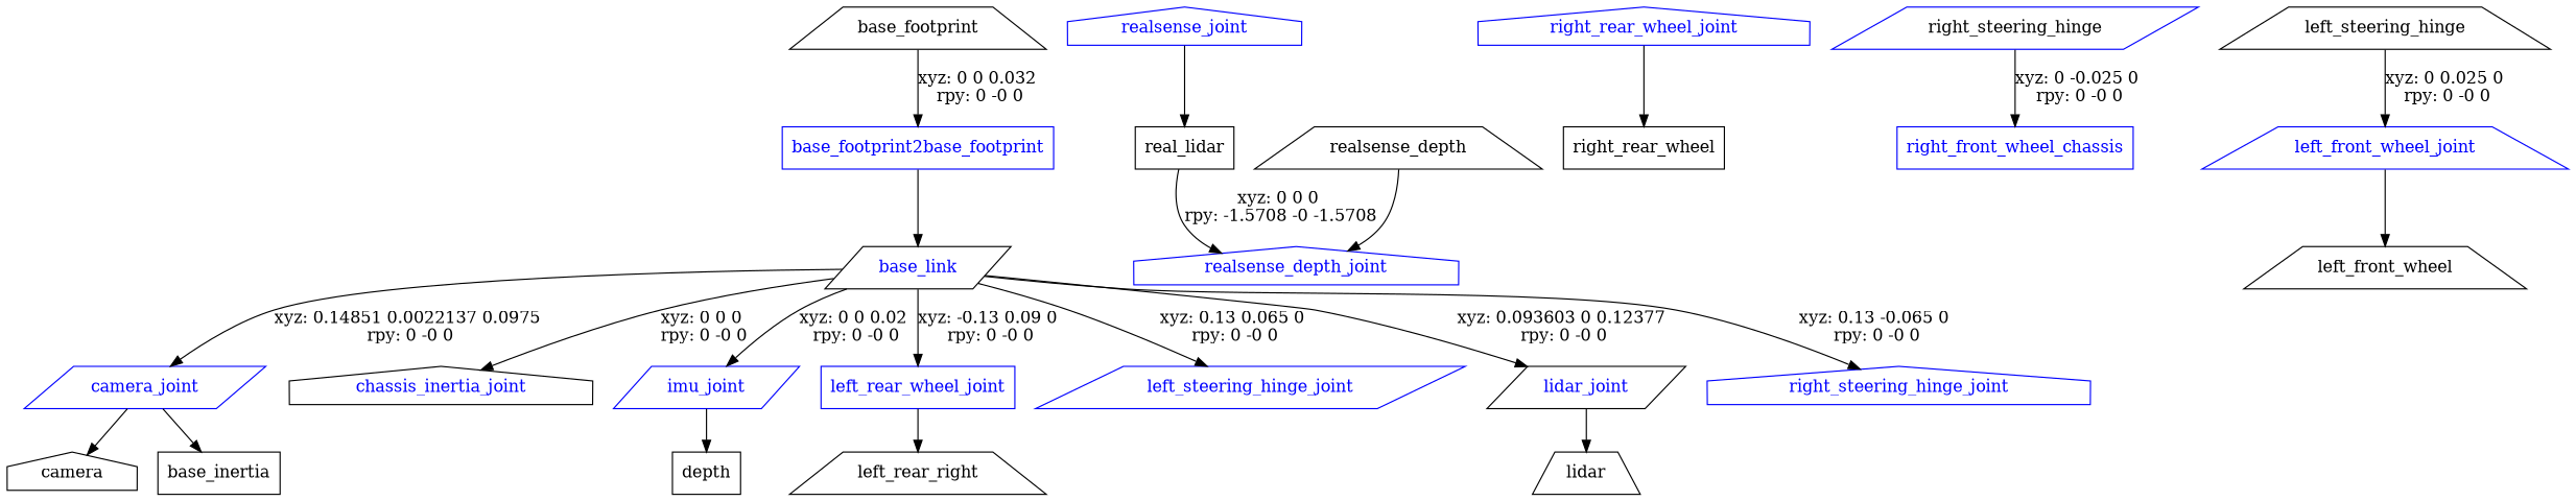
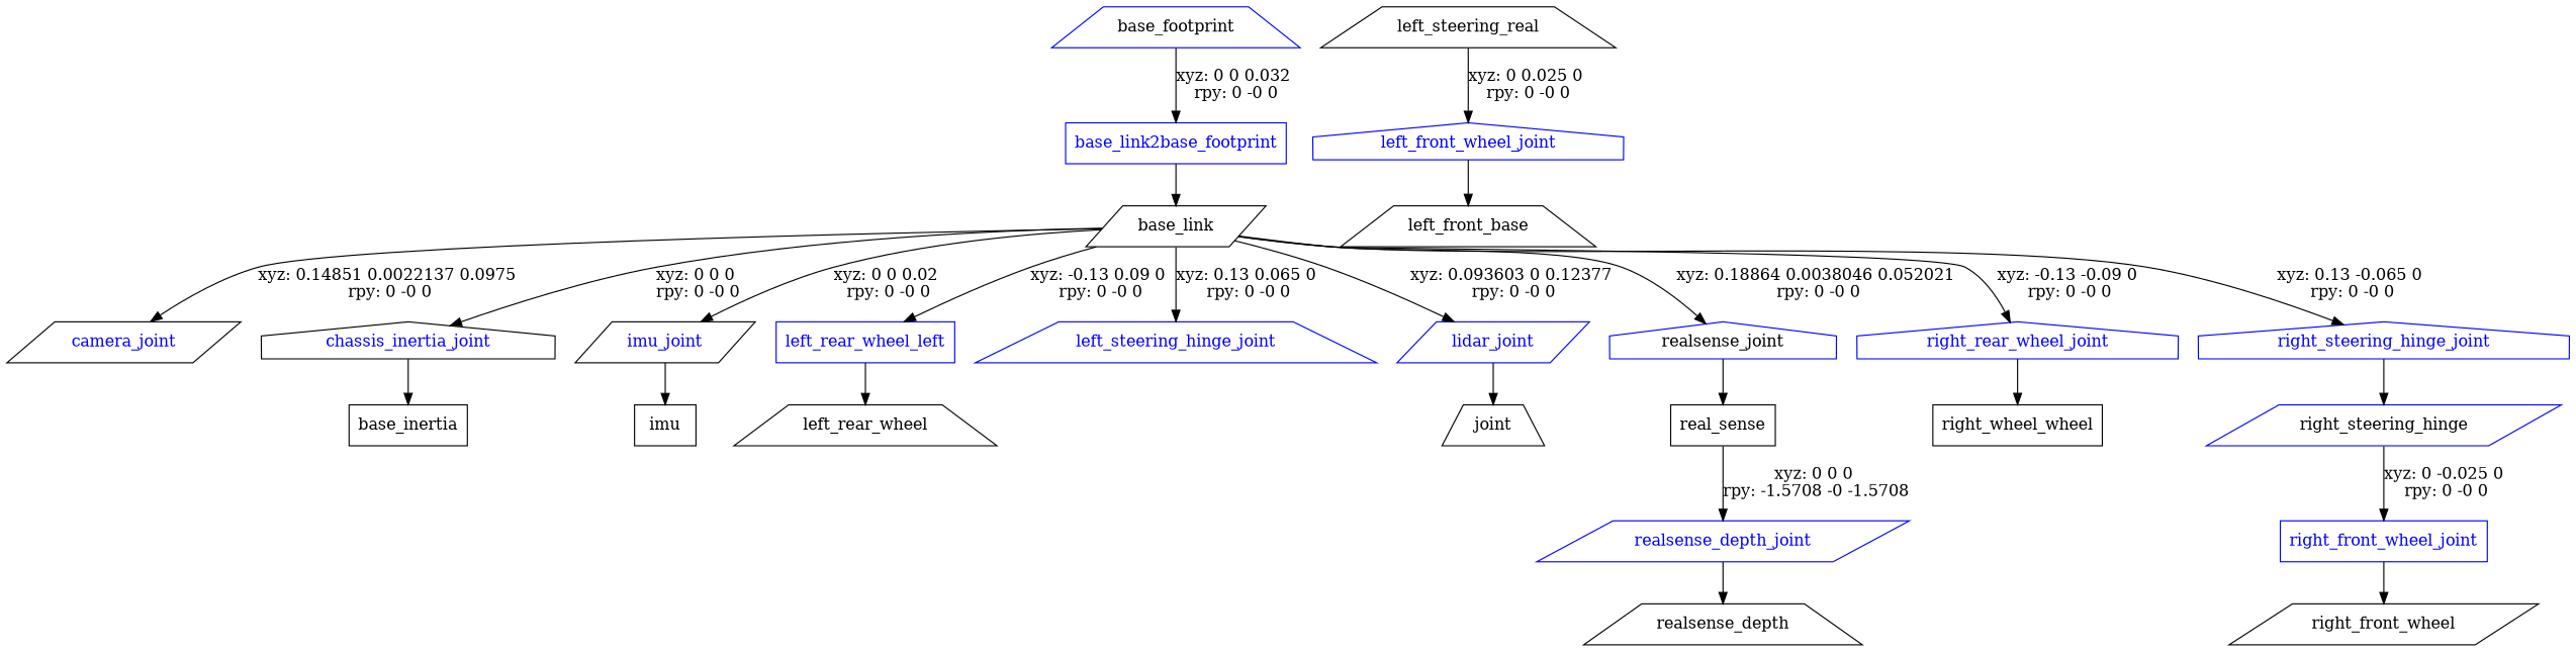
  digraph {
    node [shape=trapezium]
-   n1 [label=base_footprint]
-   base_link2base_footprint [color=blue fontcolor=blue shape=box label=base_footprint2base_footprint]
-   n3 [label=base_link shape=parallelogram fontcolor=blue]
-   camera_joint [color=blue fontcolor=blue shape=parallelogram]
+   n1 [label=base_footprint color=blue]
+   base_link2base_footprint [color=blue fontcolor=blue shape=box]
+   n3 [label=base_link shape=parallelogram]
+   camera_joint [color=black fontcolor=blue shape=parallelogram]
    chassis_inertia_joint [color=black fontcolor=blue shape=house]
-   imu_joint [color=blue fontcolor=blue shape=parallelogram]
-   left_rear_wheel_joint [color=blue fontcolor=blue shape=box]
-   left_steering_hinge_joint [color=blue fontcolor=blue shape=parallelogram]
-   lidar_joint [color=black fontcolor=blue shape=parallelogram]
-   realsense_joint [color=blue fontcolor=blue shape=house]
+   imu_joint [color=black fontcolor=blue shape=parallelogram]
+   left_rear_wheel_joint [color=blue fontcolor=blue shape=box label=left_rear_wheel_left]
+   left_steering_hinge_joint [color=blue fontcolor=blue]
+   lidar_joint [color=blue fontcolor=blue shape=parallelogram]
+   realsense_joint [color=blue fontcolor=black shape=house]
    right_rear_wheel_joint [color=blue fontcolor=blue shape=house]
    right_steering_hinge_joint [color=blue fontcolor=blue shape=house]
-   n13 [label=camera shape=house]
    n14 [label=base_inertia shape=box]
-   n15 [label=depth shape=box]
-   n16 [label=left_rear_right]
-   n17 [label=lidar]
-   n18 [label=real_lidar shape=box]
-   n19 [label=right_rear_wheel shape=box]
+   n15 [label=imu shape=box]
+   n16 [label=left_rear_wheel]
+   n17 [label=joint]
+   n18 [label=real_sense shape=box]
+   n19 [label=right_wheel_wheel shape=box]
    n20 [color=blue label=right_steering_hinge shape=parallelogram]
-   n21 [label=left_steering_hinge]
-   left_front_wheel_joint [color=blue fontcolor=blue]
-   n23 [label=left_front_wheel]
-   realsense_depth_joint [color=blue fontcolor=blue shape=house]
+   n21 [label=left_steering_real]
+   left_front_wheel_joint [color=blue fontcolor=blue shape=house]
+   n23 [label=left_front_base]
+   realsense_depth_joint [color=blue fontcolor=blue shape=parallelogram]
    n25 [label=realsense_depth]
-   right_front_wheel_joint [color=blue fontcolor=blue shape=box label=right_front_wheel_chassis]
+   right_front_wheel_joint [color=blue fontcolor=blue shape=box]
+   n27 [label=right_front_wheel shape=parallelogram]
    n1 -> base_link2base_footprint [label="xyz: 0 0 0.032 \nrpy: 0 -0 0"]
    base_link2base_footprint -> n3
    n3 -> camera_joint [label="xyz: 0.14851 0.0022137 0.0975 \nrpy: 0 -0 0"]
    n3 -> chassis_inertia_joint [label="xyz: 0 0 0 \nrpy: 0 -0 0"]
    n3 -> imu_joint [label="xyz: 0 0 0.02 \nrpy: 0 -0 0"]
    n3 -> left_rear_wheel_joint [label="xyz: -0.13 0.09 0 \nrpy: 0 -0 0"]
    n3 -> left_steering_hinge_joint [label="xyz: 0.13 0.065 0 \nrpy: 0 -0 0"]
    n3 -> lidar_joint [label="xyz: 0.093603 0 0.12377 \nrpy: 0 -0 0"]
+   n3 -> realsense_joint [label="xyz: 0.18864 0.0038046 0.052021 \nrpy: 0 -0 0"]
+   n3 -> right_rear_wheel_joint [label="xyz: -0.13 -0.09 0 \nrpy: 0 -0 0"]
    n3 -> right_steering_hinge_joint [label="xyz: 0.13 -0.065 0 \nrpy: 0 -0 0"]
-   camera_joint -> n13
-   camera_joint -> n14
+   chassis_inertia_joint -> n14
    imu_joint -> n15
    left_rear_wheel_joint -> n16
    lidar_joint -> n17
    realsense_joint -> n18
    right_rear_wheel_joint -> n19
+   right_steering_hinge_joint -> n20
    n18 -> realsense_depth_joint [label="xyz: 0 0 0 \nrpy: -1.5708 -0 -1.5708"]
    n20 -> right_front_wheel_joint [label="xyz: 0 -0.025 0 \nrpy: 0 -0 0"]
    n21 -> left_front_wheel_joint [label="xyz: 0 0.025 0 \nrpy: 0 -0 0"]
    left_front_wheel_joint -> n23
-   n25 -> realsense_depth_joint
+   realsense_depth_joint -> n25
+   right_front_wheel_joint -> n27
  }
